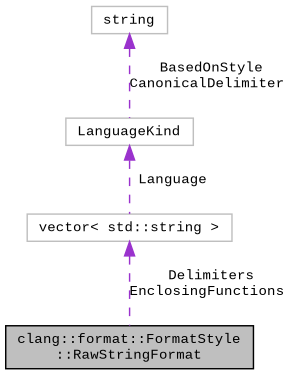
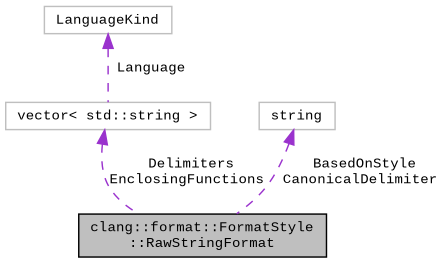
  digraph {
    fontname="Liberation Mono"
    node [color=grey75 fontname="Liberation Mono" fontsize=10 shape=record]
    edge [color=darkorchid3 dir=back fontname="Liberation Mono" fontsize=10 labelfontname=Helvetica labelfontsize=10 style=dashed]
    n1 [color=black fillcolor=grey75 fontcolor=black height=0.2 label="clang::format::FormatStyle\l::RawStringFormat" style=filled width=0.4]
    n2 [height=0.2 label="vector\< std::string \>" width=0.4]
    n3 [height=0.2 label=LanguageKind width=0.4]
    n4 [height=0.2 label=string width=0.4]
    n2 -> n1 [label=" Delimiters\nEnclosingFunctions"]
    n3 -> n2 [label=" Language"]
-   n4 -> n3 [label=" BasedOnStyle\nCanonicalDelimiter"]
+   n4 -> n1 [label=" BasedOnStyle\nCanonicalDelimiter"]
  }
